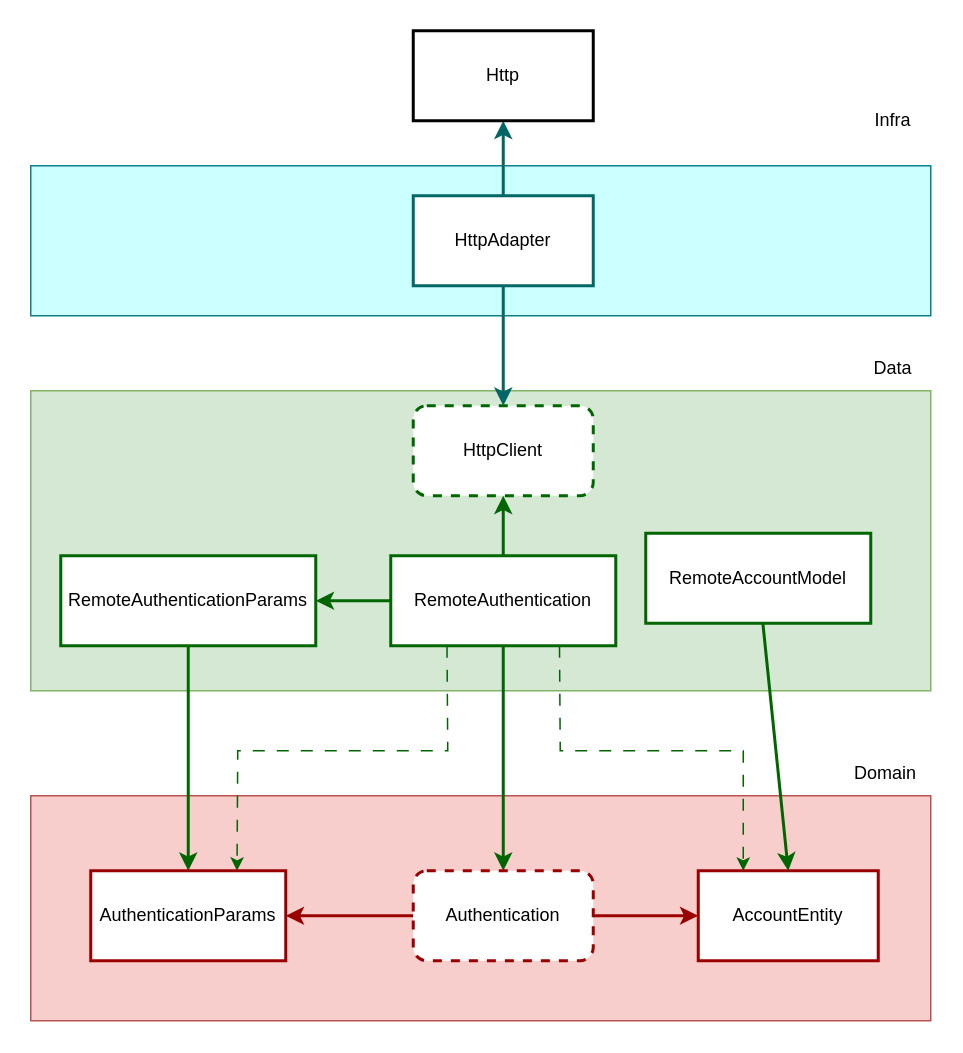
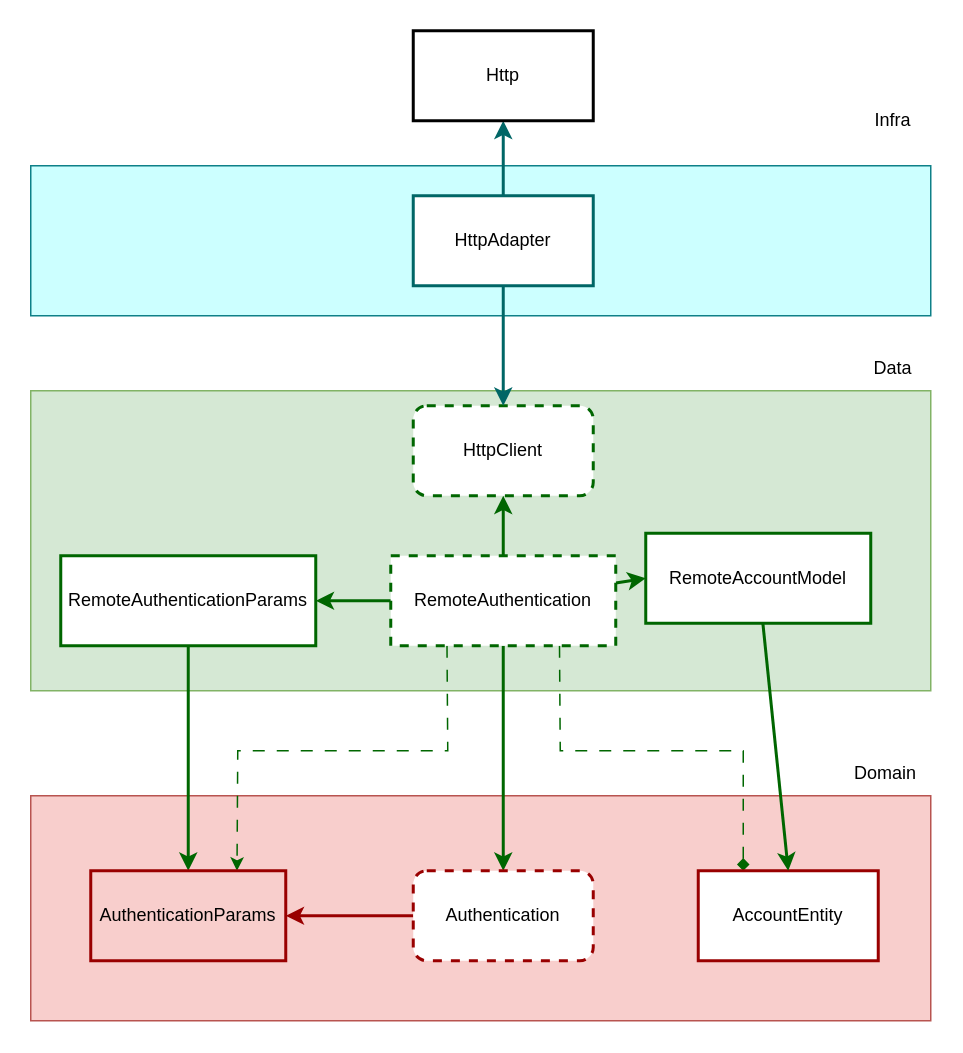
  <mxCell id="0" />
  <mxCell id="1" parent="0" />
  <mxCell id="2" value="" style="rounded=0;whiteSpace=wrap;html=1;fillColor=#f8cecc;strokeColor=#b85450;" parent="1" vertex="1"><mxGeometry x="20" y="530" width="600" height="150" as="geometry" /></mxCell>
  <mxCell id="3" value="" style="rounded=0;whiteSpace=wrap;html=1;fillColor=#d5e8d4;strokeColor=#82b366;" parent="1" vertex="1"><mxGeometry x="20" y="260" width="600" height="200" as="geometry" /></mxCell>
  <mxCell id="4" style="edgeStyle=none;html=1;entryX=0.5;entryY=1;entryDx=0;entryDy=0;strokeWidth=2;strokeColor=#006600;" parent="1" source="10" target="11" edge="1"><mxGeometry relative="1" as="geometry" /></mxCell>
  <mxCell id="5" style="edgeStyle=none;html=1;entryX=1;entryY=0.5;entryDx=0;entryDy=0;strokeWidth=2;strokeColor=#006600;" parent="1" source="10" target="19" edge="1"><mxGeometry relative="1" as="geometry" /></mxCell>
+ <mxCell id="6" style="edgeStyle=none;html=1;entryX=0;entryY=0.5;entryDx=0;entryDy=0;strokeWidth=2;strokeColor=#006600;" parent="1" source="10" target="21" edge="1"><mxGeometry relative="1" as="geometry" /></mxCell>
  <mxCell id="7" style="edgeStyle=none;html=1;entryX=0.5;entryY=0;entryDx=0;entryDy=0;strokeWidth=2;strokeColor=#006600;" parent="1" source="10" target="14" edge="1"><mxGeometry relative="1" as="geometry" /></mxCell>
  <mxCell id="8" style="edgeStyle=none;html=1;exitX=0.25;exitY=1;exitDx=0;exitDy=0;entryX=0.75;entryY=0;entryDx=0;entryDy=0;dashed=1;rounded=0;curved=0;dashPattern=8 8;strokeColor=#006600;" parent="1" source="10" target="22" edge="1"><mxGeometry relative="1" as="geometry"><Array as="points"><mxPoint x="298" y="500" /><mxPoint x="158" y="500" /></Array></mxGeometry></mxCell>
- <mxCell id="9" style="edgeStyle=none;html=1;exitX=0.75;exitY=1;exitDx=0;exitDy=0;entryX=0.25;entryY=0;entryDx=0;entryDy=0;dashed=1;rounded=0;curved=0;dashPattern=8 8;strokeColor=#006600;" parent="1" source="10" target="15" edge="1"><mxGeometry relative="1" as="geometry"><Array as="points"><mxPoint x="373" y="500" /><mxPoint x="495" y="500" /></Array></mxGeometry></mxCell>
- <mxCell id="10" value="RemoteAuthentication" style="whiteSpace=wrap;html=1;strokeColor=#006600;strokeWidth=2;" parent="1" vertex="1"><mxGeometry x="260" y="370" width="150" height="60" as="geometry" /></mxCell>
+ <mxCell id="9" style="edgeStyle=none;html=1;exitX=0.75;exitY=1;exitDx=0;exitDy=0;entryX=0.25;entryY=0;entryDx=0;entryDy=0;dashed=1;rounded=0;curved=0;dashPattern=8 8;strokeColor=#006600;endArrow=diamond;" parent="1" source="10" target="15" edge="1"><mxGeometry relative="1" as="geometry"><Array as="points"><mxPoint x="373" y="500" /><mxPoint x="495" y="500" /></Array></mxGeometry></mxCell>
+ <mxCell id="10" value="RemoteAuthentication" style="whiteSpace=wrap;html=1;strokeColor=#006600;strokeWidth=2;dashed=1;" parent="1" vertex="1"><mxGeometry x="260" y="370" width="150" height="60" as="geometry" /></mxCell>
  <mxCell id="11" value="HttpClient" style="whiteSpace=wrap;html=1;dashed=1;rounded=1;glass=0;shadow=0;strokeWidth=2;strokeColor=#006600;perimeterSpacing=0;" parent="1" vertex="1"><mxGeometry x="275" y="270" width="120" height="60" as="geometry" /></mxCell>
- <mxCell id="12" style="edgeStyle=none;html=1;entryX=0;entryY=0.5;entryDx=0;entryDy=0;strokeWidth=2;strokeColor=#990000;" parent="1" source="14" target="15" edge="1"><mxGeometry relative="1" as="geometry" /></mxCell>
  <mxCell id="13" value="" style="edgeStyle=none;html=1;strokeWidth=2;strokeColor=#990000;" parent="1" source="14" target="22" edge="1"><mxGeometry relative="1" as="geometry" /></mxCell>
  <mxCell id="14" value="Authentication" style="whiteSpace=wrap;html=1;dashed=1;rounded=1;strokeColor=#990000;strokeWidth=2;" parent="1" vertex="1"><mxGeometry x="275" y="580" width="120" height="60" as="geometry" /></mxCell>
  <mxCell id="15" value="AccountEntity" style="whiteSpace=wrap;html=1;strokeColor=#990000;strokeWidth=2;" parent="1" vertex="1"><mxGeometry x="465" y="580" width="120" height="60" as="geometry" /></mxCell>
  <mxCell id="16" value="Domain" style="text;html=1;align=center;verticalAlign=middle;whiteSpace=wrap;rounded=0;" parent="1" vertex="1"><mxGeometry x="560" y="500" width="60" height="30" as="geometry" /></mxCell>
  <mxCell id="17" value="Data" style="text;html=1;align=center;verticalAlign=middle;whiteSpace=wrap;rounded=0;" parent="1" vertex="1"><mxGeometry x="570" y="230" width="50" height="30" as="geometry" /></mxCell>
  <mxCell id="18" style="edgeStyle=none;html=1;entryX=0.5;entryY=0;entryDx=0;entryDy=0;strokeWidth=2;strokeColor=#006600;" parent="1" source="19" target="22" edge="1"><mxGeometry relative="1" as="geometry" /></mxCell>
  <mxCell id="19" value="RemoteAuthenticationParams" style="whiteSpace=wrap;html=1;perimeterSpacing=0;strokeWidth=2;strokeColor=#006600;" parent="1" vertex="1"><mxGeometry x="40" y="370" width="170" height="60" as="geometry" /></mxCell>
  <mxCell id="20" style="edgeStyle=none;html=1;entryX=0.5;entryY=0;entryDx=0;entryDy=0;strokeWidth=2;strokeColor=#006600;" parent="1" source="21" target="15" edge="1"><mxGeometry relative="1" as="geometry" /></mxCell>
  <mxCell id="21" value="RemoteAccountModel" style="whiteSpace=wrap;html=1;strokeWidth=2;strokeColor=#006600;" parent="1" vertex="1"><mxGeometry x="430" y="355" width="150" height="60" as="geometry" /></mxCell>
- <mxCell id="22" value="AuthenticationParams" style="whiteSpace=wrap;html=1;strokeColor=#990000;strokeWidth=2;" parent="1" vertex="1"><mxGeometry x="60" y="580" width="130" height="60" as="geometry" /></mxCell>
+ <mxCell id="22" value="AuthenticationParams" style="whiteSpace=wrap;html=1;strokeColor=#990000;strokeWidth=2;fillColor=#f8cecc;" parent="1" vertex="1"><mxGeometry x="60" y="580" width="130" height="60" as="geometry" /></mxCell>
  <mxCell id="23" value="" style="rounded=0;whiteSpace=wrap;html=1;fillColor=#CCFFFF;strokeColor=#0e8088;" parent="1" vertex="1"><mxGeometry x="20" y="110" width="600" height="100" as="geometry" /></mxCell>
  <mxCell id="24" value="Infra" style="text;html=1;align=center;verticalAlign=middle;whiteSpace=wrap;rounded=0;" parent="1" vertex="1"><mxGeometry x="570" y="65" width="50" height="30" as="geometry" /></mxCell>
  <mxCell id="25" style="edgeStyle=none;html=1;entryX=0.5;entryY=0;entryDx=0;entryDy=0;strokeWidth=2;strokeColor=#006666;" parent="1" source="27" target="11" edge="1"><mxGeometry relative="1" as="geometry" /></mxCell>
  <mxCell id="26" style="edgeStyle=none;html=1;entryX=0.5;entryY=1;entryDx=0;entryDy=0;strokeWidth=2;strokeColor=#006666;" parent="1" source="27" target="28" edge="1"><mxGeometry relative="1" as="geometry" /></mxCell>
  <mxCell id="27" value="HttpAdapter" style="rounded=0;whiteSpace=wrap;html=1;strokeWidth=2;strokeColor=#006666;" parent="1" vertex="1"><mxGeometry x="275" y="130" width="120" height="60" as="geometry" /></mxCell>
  <mxCell id="28" value="Http" style="rounded=0;whiteSpace=wrap;html=1;strokeWidth=2;" parent="1" vertex="1"><mxGeometry x="275" y="20" width="120" height="60" as="geometry" /></mxCell>
